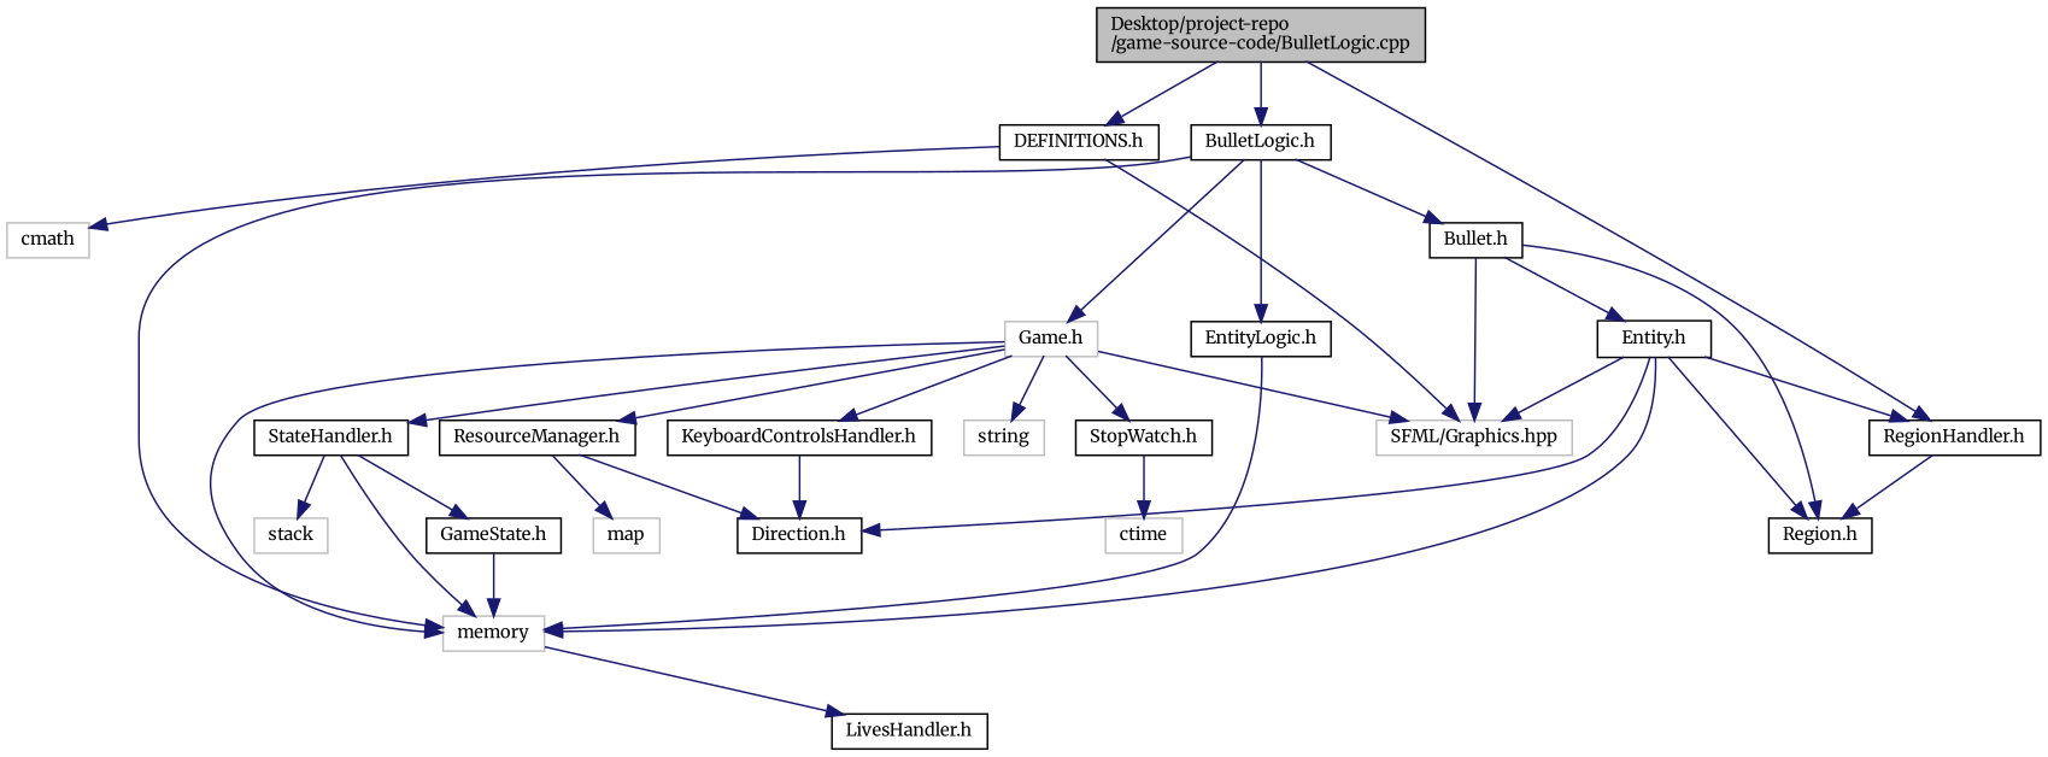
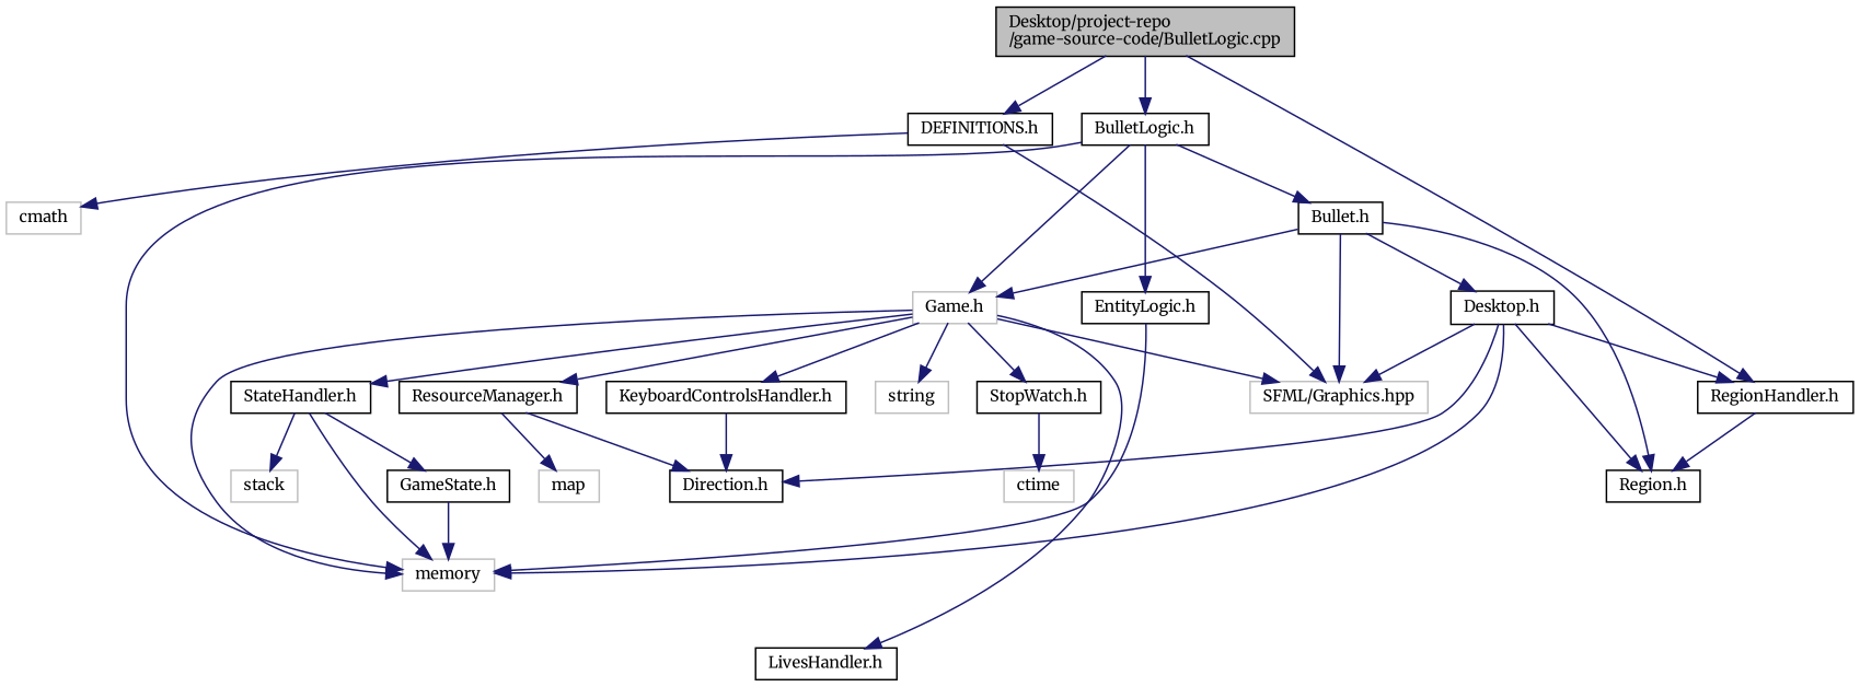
  digraph {
    fontname=Merriweather
    node [color=black fillcolor=white fontname=Merriweather fontsize=10 shape=record style=filled]
    edge [color=midnightblue fontname=Merriweather fontsize=10 labelfontname=Helvetica labelfontsize=10 style=solid]
    n1 [fillcolor=grey75 fontcolor=black height=0.2 label="Desktop/project-repo\l/game-source-code/BulletLogic.cpp" width=0.4]
    n2 [height=0.2 label="BulletLogic.h" width=0.4]
    n3 [height=0.2 label="RegionHandler.h" width=0.4]
    n4 [height=0.2 label="DEFINITIONS.h" width=0.4]
    n5 [color=grey75 height=0.2 label=memory width=0.4]
    n6 [height=0.2 label="Bullet.h" width=0.4]
    n7 [color=grey75 height=0.2 label="Game.h" width=0.4]
    n8 [height=0.2 label="EntityLogic.h" width=0.4]
    n9 [height=0.2 label="Region.h" width=0.4]
    n10 [color=grey75 height=0.2 label="SFML/Graphics.hpp" width=0.4]
    n11 [color=grey75 height=0.2 label=cmath width=0.4]
-   n12 [height=0.2 label="Entity.h" width=0.4]
+   n12 [height=0.2 label="Desktop.h" width=0.4]
    n13 [color=grey75 height=0.2 label=string width=0.4]
    n14 [height=0.2 label="KeyboardControlsHandler.h" width=0.4]
    n15 [height=0.2 label="LivesHandler.h" width=0.4]
    n16 [height=0.2 label="ResourceManager.h" width=0.4]
    n17 [height=0.2 label="StateHandler.h" width=0.4]
    n18 [height=0.2 label="StopWatch.h" width=0.4]
    n19 [height=0.2 label="Direction.h" width=0.4]
    n20 [color=grey75 height=0.2 label=map width=0.4]
    n21 [color=grey75 height=0.2 label=stack width=0.4]
    n22 [height=0.2 label="GameState.h" width=0.4]
    n23 [color=grey75 height=0.2 label=ctime width=0.4]
    n1 -> n2
    n1 -> n3
    n1 -> n4
    n2 -> n5
    n2 -> n6
    n2 -> n7
    n2 -> n8
    n3 -> n9
    n4 -> n10
    n4 -> n11
+   n6 -> n7
    n6 -> n9
    n6 -> n10
    n6 -> n12
    n7 -> n5
    n7 -> n10
    n7 -> n13
    n7 -> n14
-   n5 -> n15
+   n7 -> n15
    n7 -> n16
    n7 -> n17
    n7 -> n18
    n8 -> n5
    n12 -> n3
    n12 -> n5
    n12 -> n9
    n12 -> n10
    n12 -> n19
    n14 -> n19
    n16 -> n19
    n16 -> n20
    n17 -> n5
    n17 -> n21
    n17 -> n22
    n18 -> n23
    n22 -> n5
  }
